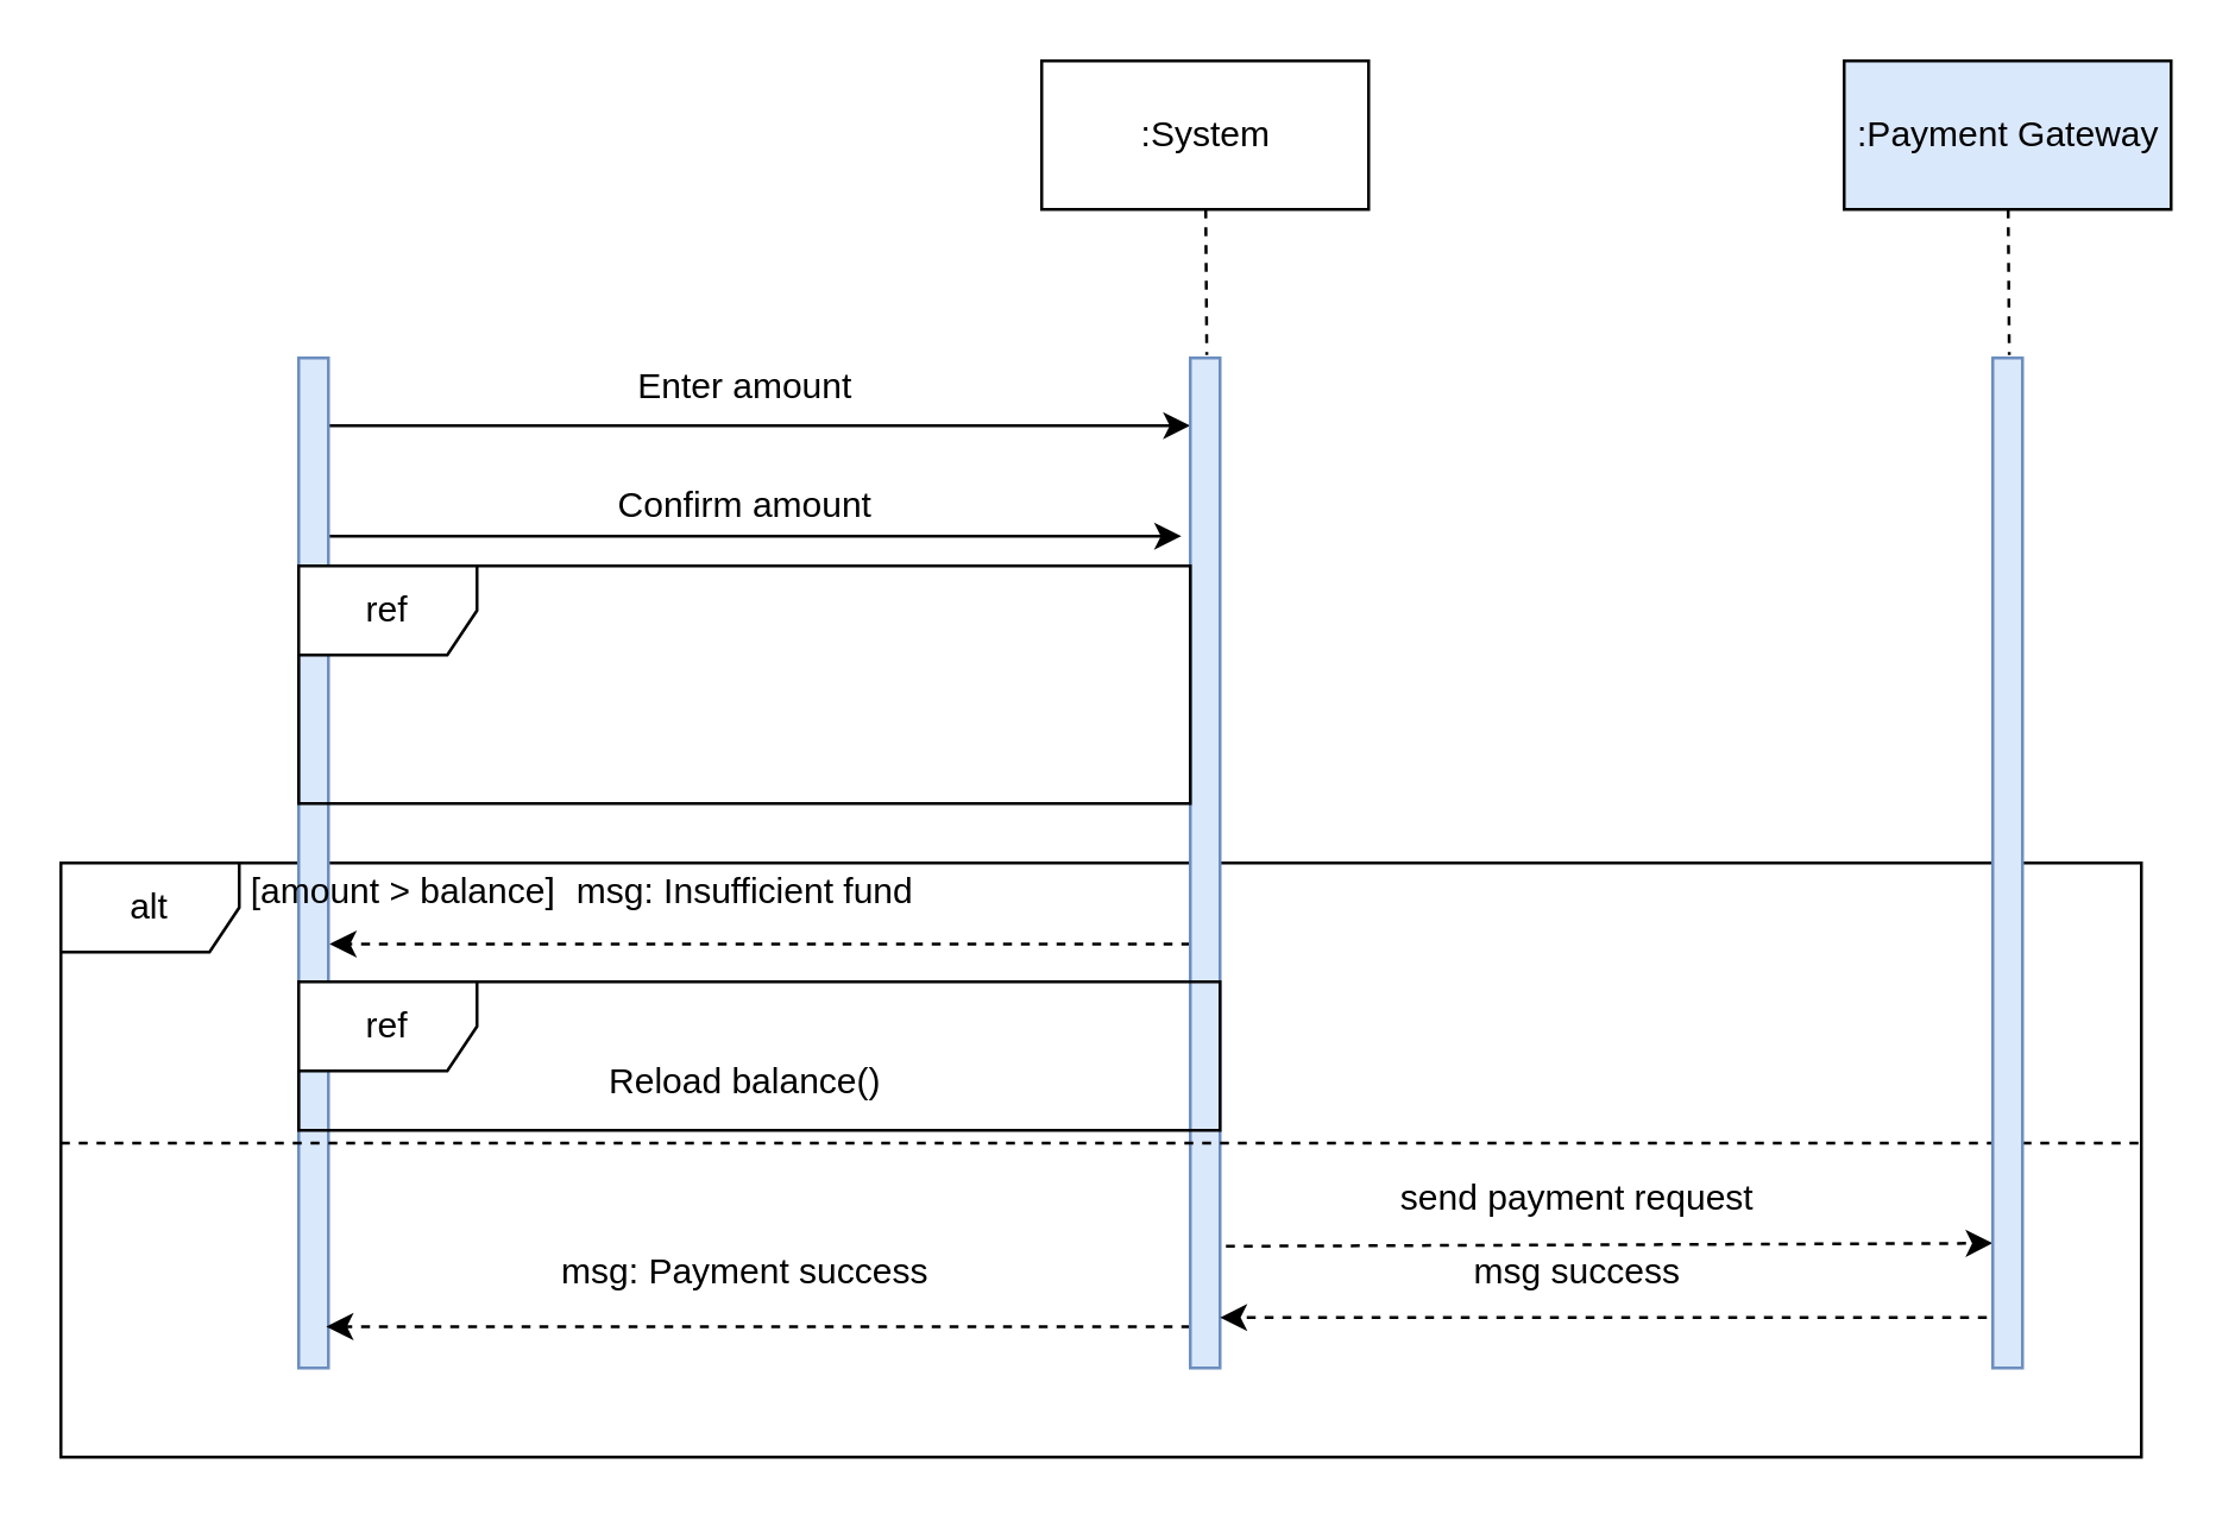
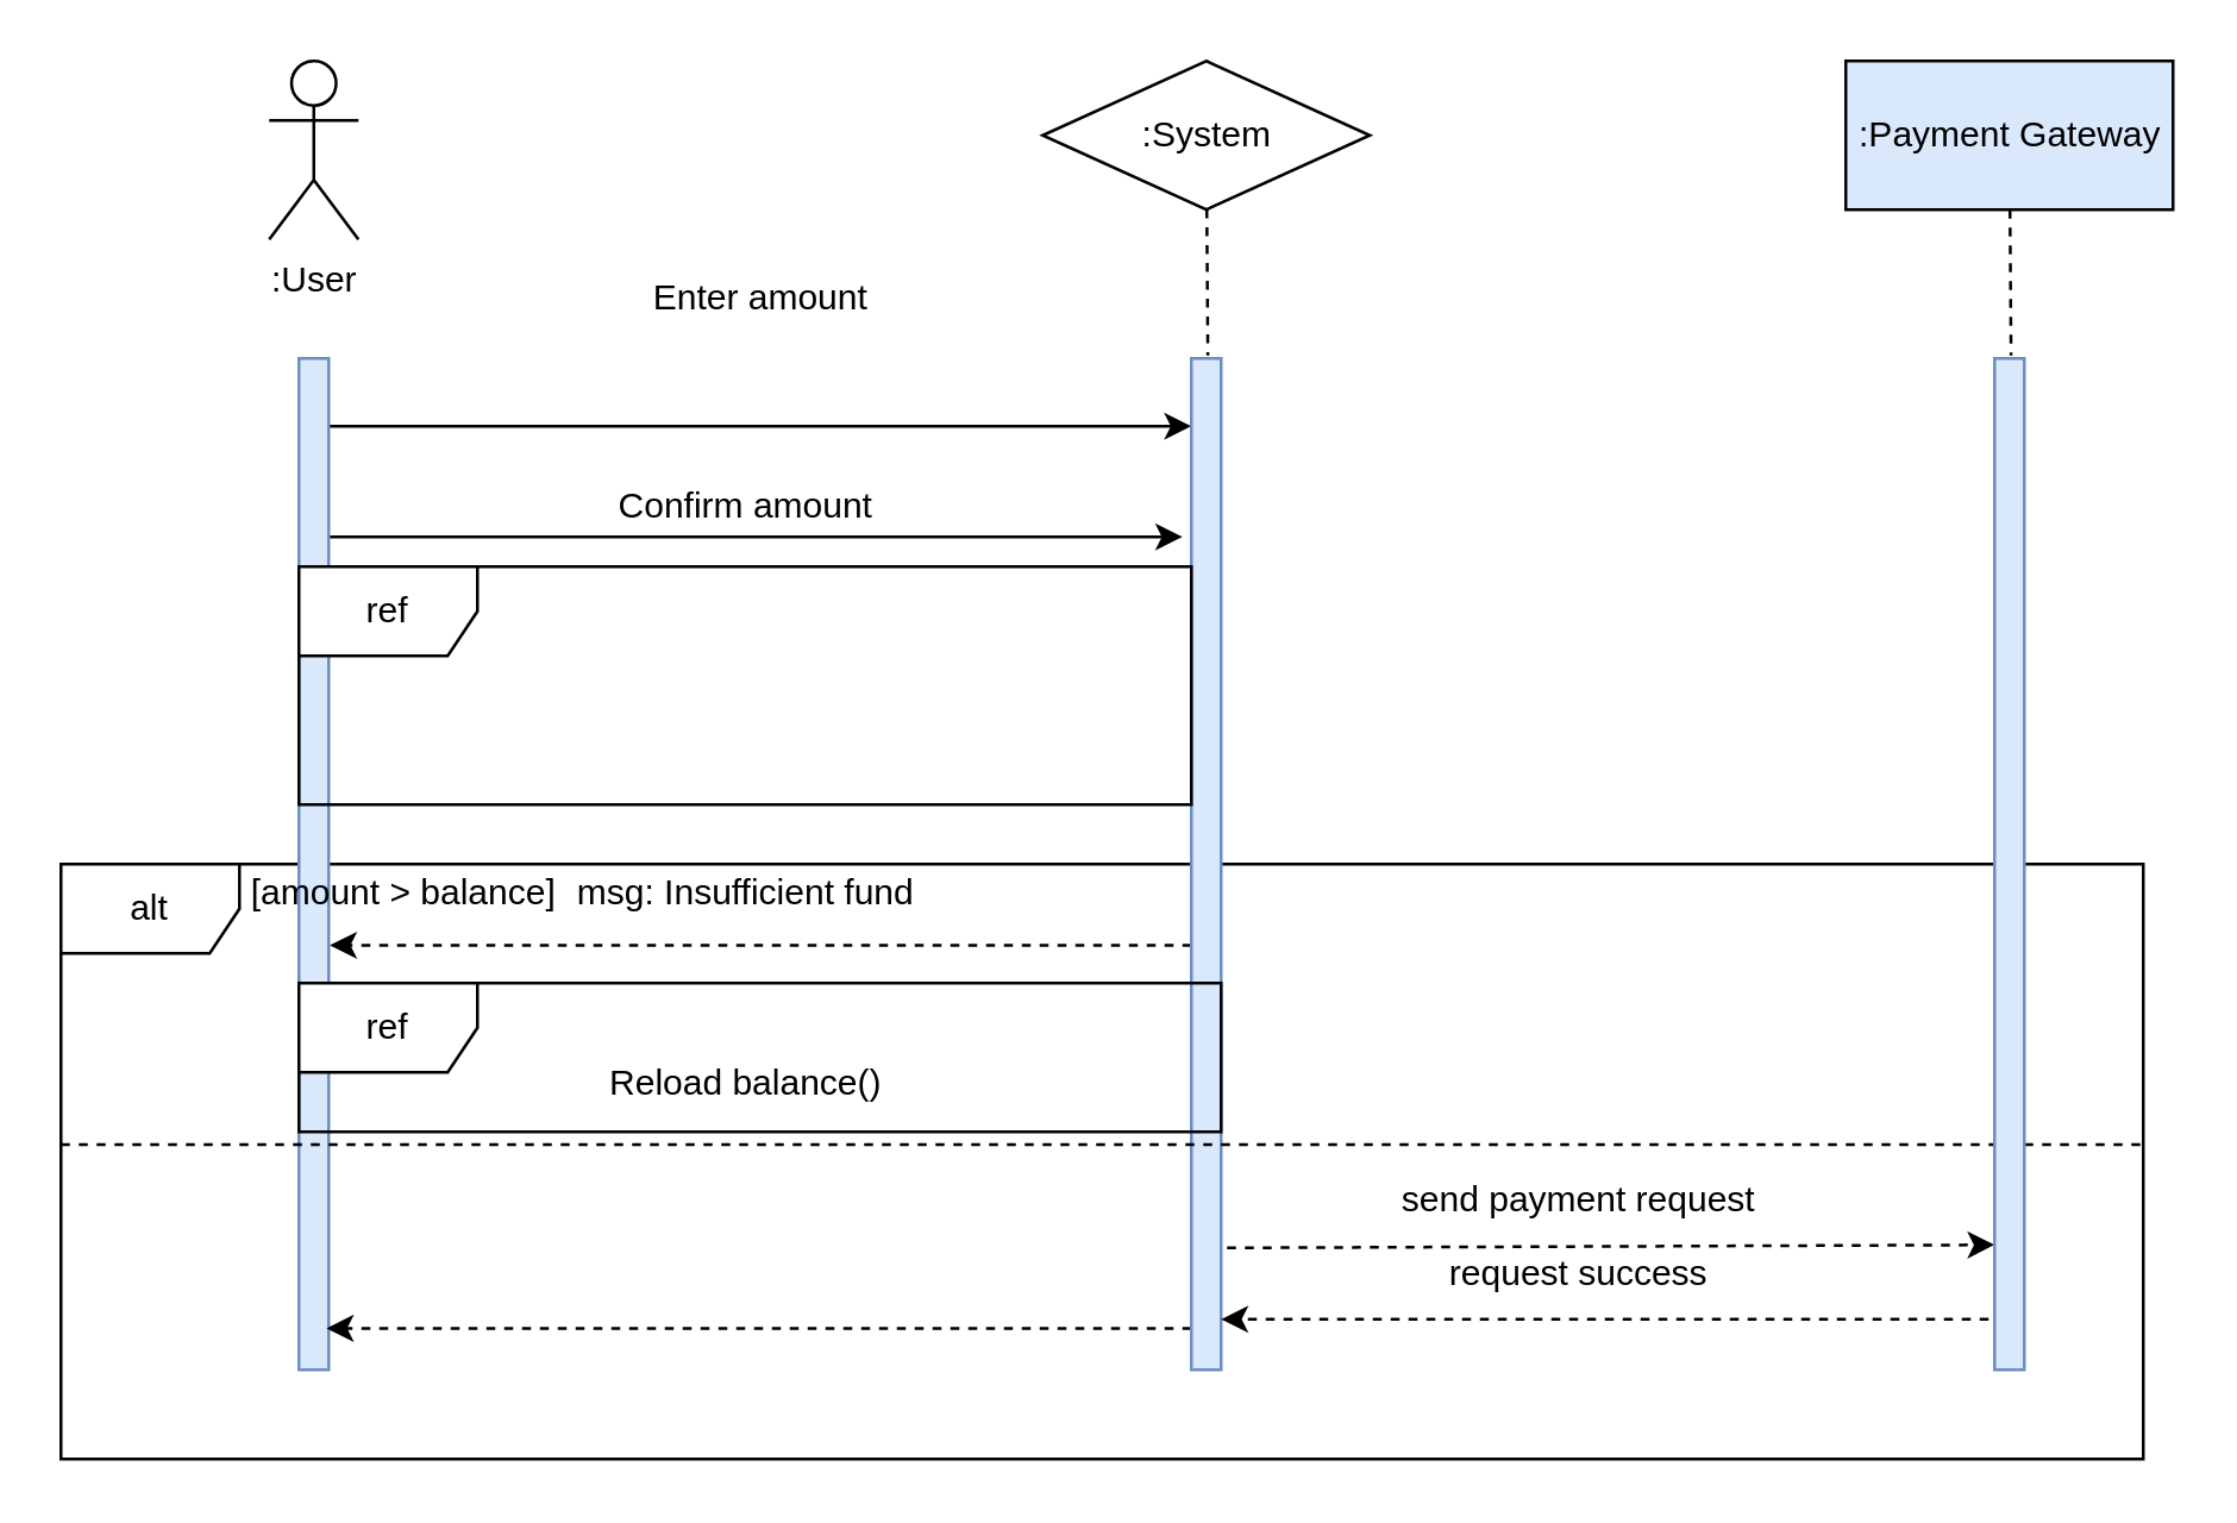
  <mxCell id="0" />
  <mxCell id="1" parent="0" />
  <mxCell id="2" value="alt" style="shape=umlFrame;whiteSpace=wrap;html=1;" vertex="1" parent="1"><mxGeometry x="20" y="290" width="700" height="200" as="geometry" /></mxCell>
+ <mxCell id="3" value=":User" style="shape=umlActor;verticalLabelPosition=bottom;verticalAlign=top;html=1;outlineConnect=0;" vertex="1" parent="1"><mxGeometry x="90" y="20" width="30" height="60" as="geometry" /></mxCell>
  <mxCell id="4" style="rounded=0;orthogonalLoop=1;jettySize=auto;html=1;entryX=0;entryY=0.067;entryDx=0;entryDy=0;entryPerimeter=0;" edge="1" parent="1" source="6" target="10"><mxGeometry relative="1" as="geometry" /></mxCell>
  <mxCell id="5" style="edgeStyle=none;rounded=0;orthogonalLoop=1;jettySize=auto;html=1;" edge="1" parent="1" source="6"><mxGeometry relative="1" as="geometry"><mxPoint x="397" y="180" as="targetPoint" /></mxGeometry></mxCell>
  <mxCell id="6" value="" style="html=1;points=[];perimeter=orthogonalPerimeter;fillColor=#dae8fc;strokeColor=#6c8ebf;" vertex="1" parent="1"><mxGeometry x="100" y="120" width="10" height="340" as="geometry" /></mxCell>
  <mxCell id="7" style="edgeStyle=none;rounded=0;orthogonalLoop=1;jettySize=auto;html=1;entryX=1.038;entryY=0.492;entryDx=0;entryDy=0;entryPerimeter=0;dashed=1;" edge="1" parent="1"><mxGeometry relative="1" as="geometry"><mxPoint x="400" y="317.28" as="sourcePoint" /><mxPoint x="110.38" y="317.28" as="targetPoint" /></mxGeometry></mxCell>
  <mxCell id="8" style="edgeStyle=none;rounded=0;orthogonalLoop=1;jettySize=auto;html=1;entryX=-0.1;entryY=0.821;entryDx=0;entryDy=0;entryPerimeter=0;exitX=1.1;exitY=0.824;exitDx=0;exitDy=0;exitPerimeter=0;dashed=1;" edge="1" parent="1"><mxGeometry relative="1" as="geometry"><mxPoint x="412" y="419.02" as="sourcePoint" /><mxPoint x="670" y="418" as="targetPoint" /></mxGeometry></mxCell>
  <mxCell id="9" style="edgeStyle=none;rounded=0;orthogonalLoop=1;jettySize=auto;html=1;entryX=0.929;entryY=0.959;entryDx=0;entryDy=0;entryPerimeter=0;dashed=1;" edge="1" parent="1" source="10" target="6"><mxGeometry relative="1" as="geometry" /></mxCell>
  <mxCell id="10" value="" style="html=1;points=[];perimeter=orthogonalPerimeter;fillColor=#dae8fc;strokeColor=#6c8ebf;" vertex="1" parent="1"><mxGeometry x="400" y="120" width="10" height="340" as="geometry" /></mxCell>
  <mxCell id="11" style="edgeStyle=none;rounded=0;orthogonalLoop=1;jettySize=auto;html=1;entryX=0.555;entryY=-0.003;entryDx=0;entryDy=0;entryPerimeter=0;dashed=1;endArrow=none;endFill=0;" edge="1" parent="1" source="12" target="10"><mxGeometry relative="1" as="geometry" /></mxCell>
- <mxCell id="12" value=":System" style="html=1;" vertex="1" parent="1"><mxGeometry x="350" y="20" width="110" height="50" as="geometry" /></mxCell>
- <mxCell id="13" value="Enter amount" style="text;html=1;align=center;verticalAlign=middle;resizable=0;points=[];autosize=1;strokeColor=none;fillColor=none;" vertex="1" parent="1"><mxGeometry x="210" y="120" width="80" height="20" as="geometry" /></mxCell>
+ <mxCell id="12" value=":System" style="rhombus;html=1;" vertex="1" parent="1"><mxGeometry x="350" y="20" width="110" height="50" as="geometry" /></mxCell>
+ <mxCell id="13" value="Enter amount" style="text;html=1;align=center;verticalAlign=middle;resizable=0;points=[];autosize=1;strokeColor=none;fillColor=none;" vertex="1" parent="1"><mxGeometry x="215" y="90" width="80" height="20" as="geometry" /></mxCell>
  <mxCell id="14" value="msg: Insufficient fund" style="text;html=1;align=center;verticalAlign=middle;resizable=0;points=[];autosize=1;strokeColor=none;fillColor=none;" vertex="1" parent="1"><mxGeometry x="190" y="290" width="120" height="20" as="geometry" /></mxCell>
  <mxCell id="15" value="Confirm amount" style="text;html=1;align=center;verticalAlign=middle;resizable=0;points=[];autosize=1;strokeColor=none;fillColor=none;" vertex="1" parent="1"><mxGeometry x="200" y="160" width="100" height="20" as="geometry" /></mxCell>
- <mxCell id="16" value="msg: Payment success" style="text;html=1;align=center;verticalAlign=middle;resizable=0;points=[];autosize=1;strokeColor=none;fillColor=none;" vertex="1" parent="1"><mxGeometry x="190" y="418" width="120" height="20" as="geometry" /></mxCell>
  <mxCell id="17" value="" style="line;strokeWidth=1;fillColor=none;align=left;verticalAlign=middle;spacingTop=-1;spacingLeft=3;spacingRight=3;rotatable=0;labelPosition=right;points=[];portConstraint=eastwest;dashed=1;" vertex="1" parent="1"><mxGeometry x="20" y="380" width="700" height="8.62" as="geometry" /></mxCell>
  <mxCell id="18" value="[amount &amp;gt; balance]" style="text;html=1;align=center;verticalAlign=middle;resizable=0;points=[];autosize=1;strokeColor=none;fillColor=none;" vertex="1" parent="1"><mxGeometry x="80" y="290" width="110" height="20" as="geometry" /></mxCell>
  <mxCell id="19" style="edgeStyle=none;rounded=0;orthogonalLoop=1;jettySize=auto;html=1;entryX=1.2;entryY=0.912;entryDx=0;entryDy=0;entryPerimeter=0;dashed=1;" edge="1" parent="1"><mxGeometry relative="1" as="geometry"><mxPoint x="668" y="443" as="sourcePoint" /><mxPoint x="410" y="443" as="targetPoint" /></mxGeometry></mxCell>
  <mxCell id="20" value="" style="html=1;points=[];perimeter=orthogonalPerimeter;fillColor=#dae8fc;strokeColor=#6c8ebf;" vertex="1" parent="1"><mxGeometry x="670" y="120" width="10" height="340" as="geometry" /></mxCell>
  <mxCell id="21" style="edgeStyle=none;rounded=0;orthogonalLoop=1;jettySize=auto;html=1;entryX=0.555;entryY=-0.003;entryDx=0;entryDy=0;entryPerimeter=0;dashed=1;endArrow=none;endFill=0;" edge="1" parent="1" source="22"><mxGeometry relative="1" as="geometry"><mxPoint x="675.55" y="118.98" as="targetPoint" /></mxGeometry></mxCell>
  <mxCell id="22" value=":Payment Gateway" style="html=1;fillColor=#dae8fc;" vertex="1" parent="1"><mxGeometry x="620" y="20" width="110" height="50" as="geometry" /></mxCell>
  <mxCell id="23" value="send payment request" style="text;html=1;align=center;verticalAlign=middle;resizable=0;points=[];autosize=1;strokeColor=none;fillColor=none;" vertex="1" parent="1"><mxGeometry x="460" y="388" width="140" height="30" as="geometry" /></mxCell>
- <mxCell id="24" value="msg success" style="text;html=1;align=center;verticalAlign=middle;resizable=0;points=[];autosize=1;strokeColor=none;fillColor=none;" vertex="1" parent="1"><mxGeometry x="475" y="413" width="110" height="30" as="geometry" /></mxCell>
+ <mxCell id="24" value="request success" style="text;html=1;align=center;verticalAlign=middle;resizable=0;points=[];autosize=1;strokeColor=none;fillColor=none;" vertex="1" parent="1"><mxGeometry x="475" y="413" width="110" height="30" as="geometry" /></mxCell>
  <mxCell id="25" value="" style="group" vertex="1" connectable="0" parent="1"><mxGeometry x="100" y="190" width="300" height="80" as="geometry" /></mxCell>
  <mxCell id="26" value="ref" style="shape=umlFrame;whiteSpace=wrap;html=1;" vertex="1" parent="25"><mxGeometry width="300" height="80" as="geometry" /></mxCell>
  <mxCell id="27" value="" style="group" vertex="1" connectable="0" parent="1"><mxGeometry x="100" y="330" width="310" height="50" as="geometry" /></mxCell>
  <mxCell id="28" value="ref" style="shape=umlFrame;whiteSpace=wrap;html=1;" vertex="1" parent="27"><mxGeometry width="310.0" height="50" as="geometry" /></mxCell>
  <mxCell id="29" value="Reload balance()" style="text;html=1;align=center;verticalAlign=middle;resizable=0;points=[];autosize=1;strokeColor=none;fillColor=none;" vertex="1" parent="27"><mxGeometry x="95" y="18.75" width="110" height="30" as="geometry" /></mxCell>
